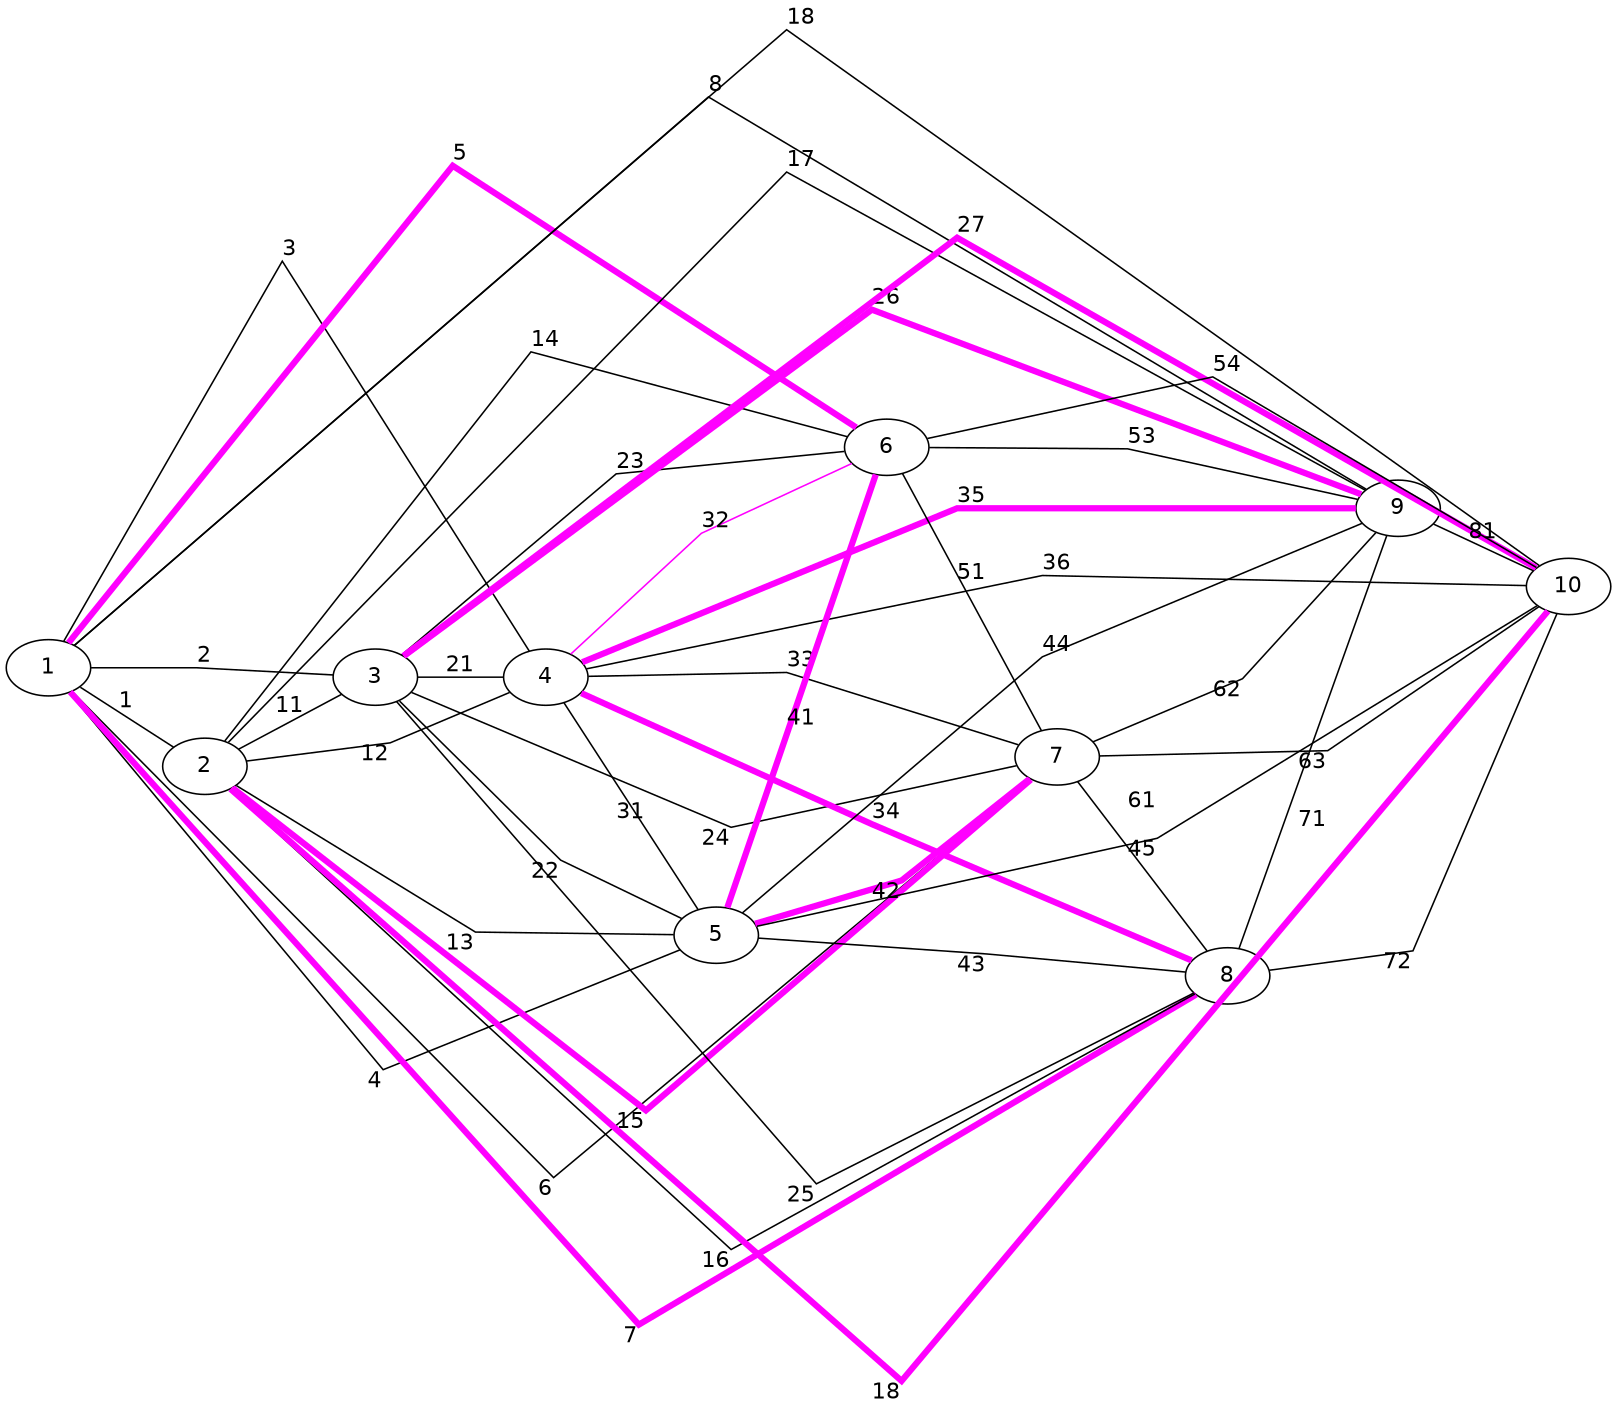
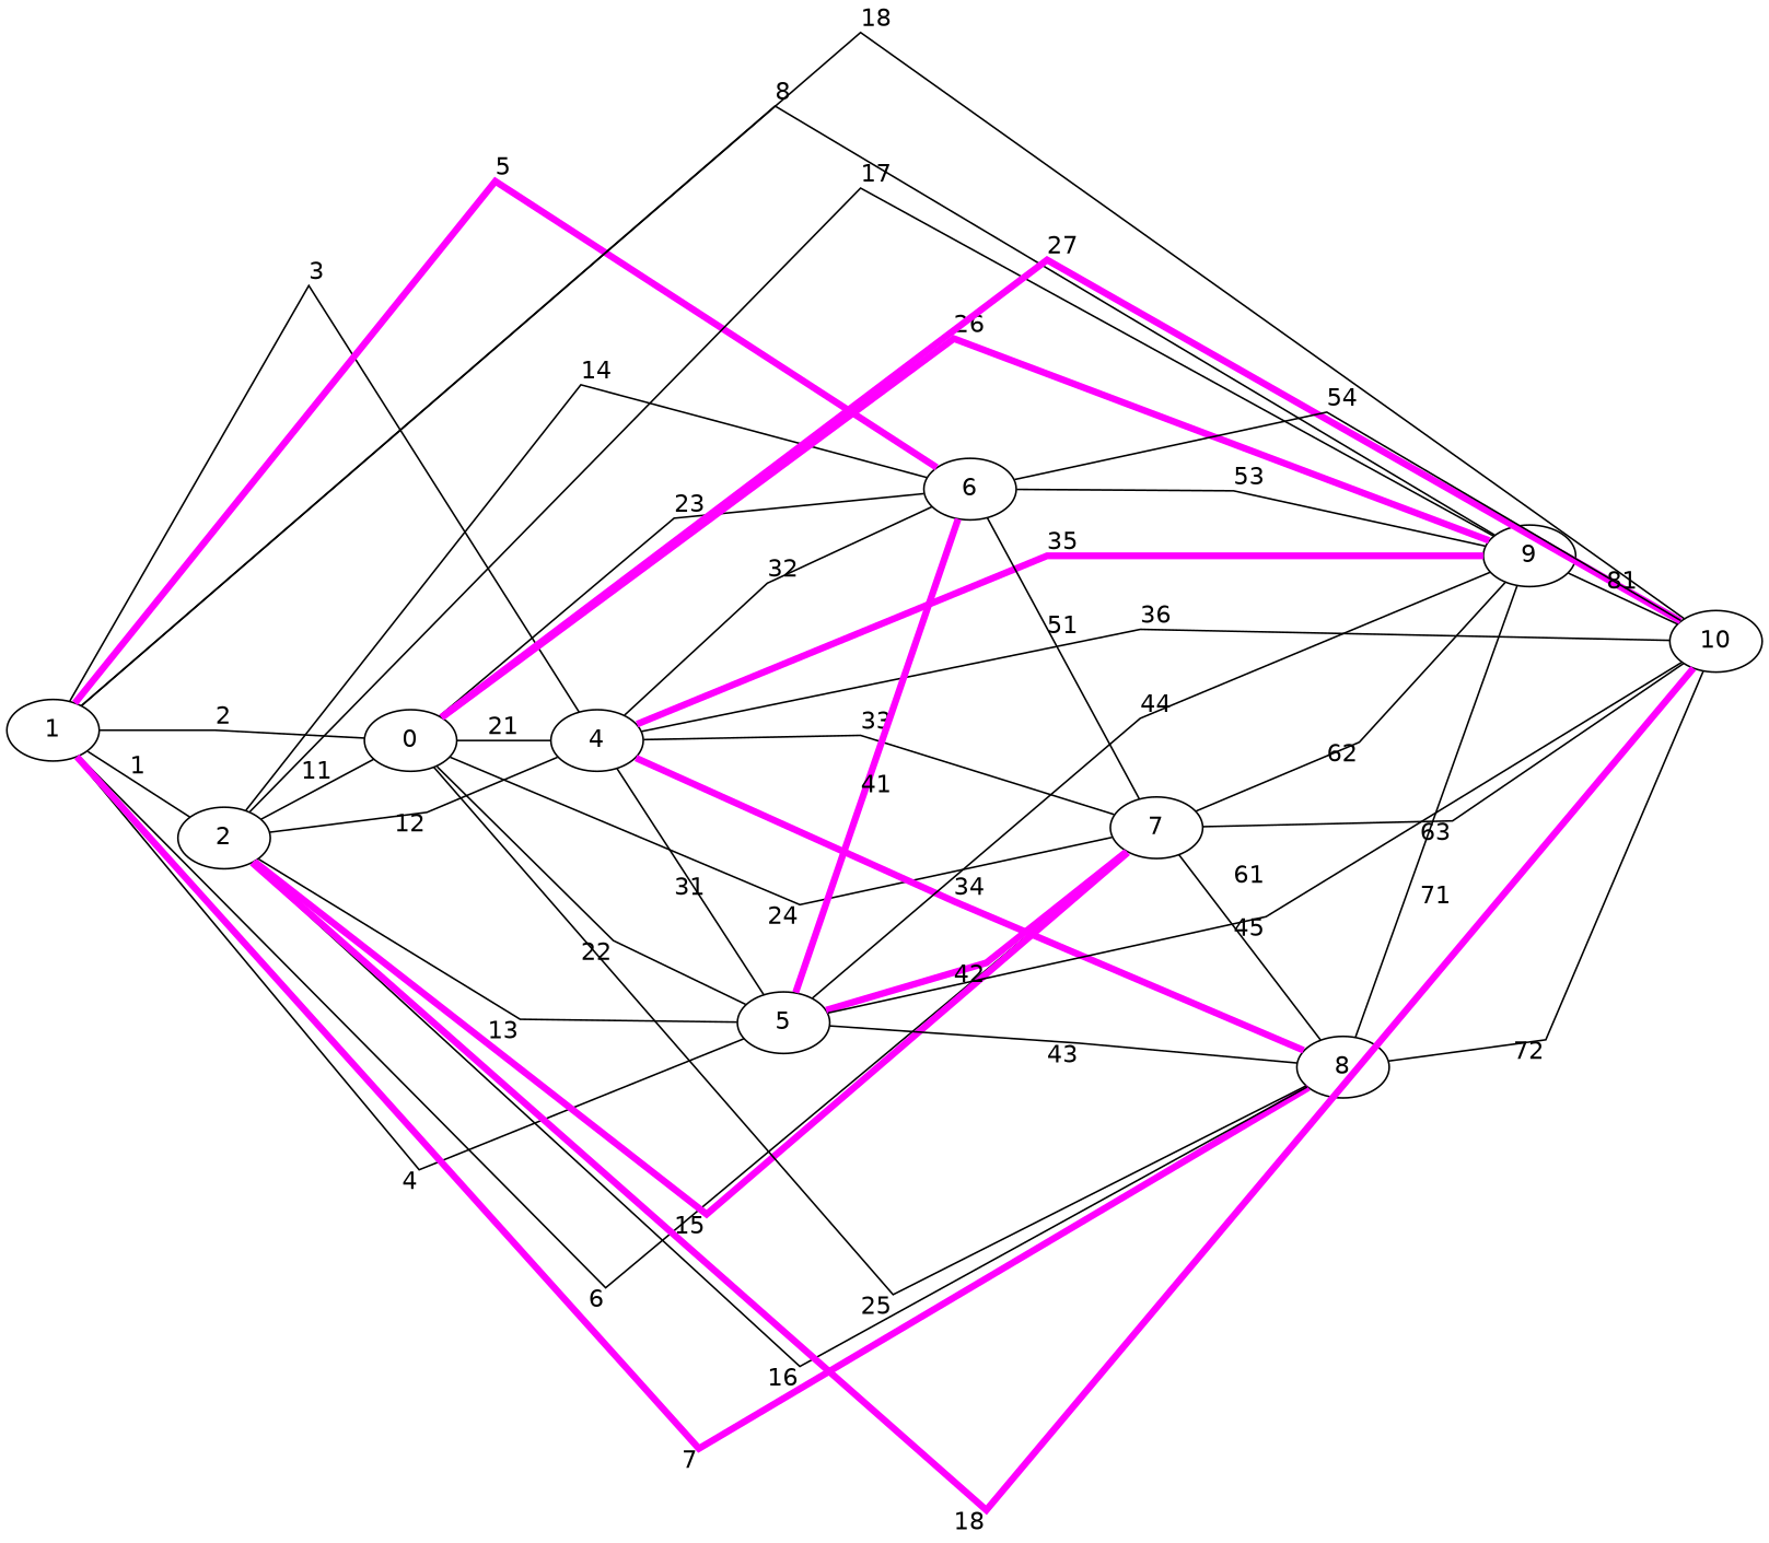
  graph {
    fontname="DejaVu Sans"
    rankdir=LR
    splines=line
    node [fontname="DejaVu Sans"]
    edge [fontname="DejaVu Sans"]
    1
    2
-   3
+   3 [label=0]
    4
    5
    6
    7
    8
    9
    10
    1 -- 2 [label=1]
    1 -- 3 [label=2]
    1 -- 4 [label=3]
    1 -- 5 [label=4]
    1 -- 6 [color=magenta label=5 penwidth=4.0]
    1 -- 7 [label=6]
    1 -- 8 [color=magenta label=7 penwidth=4.0]
    1 -- 9 [label=8]
    1 -- 10 [label=18]
    2 -- 3 [label=11]
    2 -- 4 [label=12]
    2 -- 5 [label=13]
    2 -- 6 [label=14]
    2 -- 7 [color=magenta label=15 penwidth=4.0]
    2 -- 8 [label=16]
    2 -- 9 [label=17]
    2 -- 10 [color=magenta label=18 penwidth=4.0]
    3 -- 4 [label=21]
    3 -- 5 [label=22]
    3 -- 6 [label=23]
    3 -- 7 [label=24]
    3 -- 8 [label=25]
    3 -- 9 [color=magenta label=26 penwidth=4.0]
    3 -- 10 [color=magenta label=27 penwidth=4.0]
    4 -- 5 [label=31]
-   4 -- 6 [label=32 color=magenta]
+   4 -- 6 [label=32]
    4 -- 7 [label=33]
    4 -- 8 [color=magenta label=34 penwidth=4.0]
    4 -- 9 [color=magenta label=35 penwidth=4.0]
    4 -- 10 [label=36]
    5 -- 6 [color=magenta label=41 penwidth=4.0]
    5 -- 7 [color=magenta label=42 penwidth=4.0]
    5 -- 8 [label=43]
    5 -- 9 [label=44]
    5 -- 10 [label=45]
    6 -- 7 [label=51]
    6 -- 9 [label=53]
    6 -- 10 [label=54]
    7 -- 8 [label=61]
    7 -- 9 [label=62]
    7 -- 10 [label=63]
    8 -- 9 [label=71]
    8 -- 10 [label=72]
    9 -- 10 [label=81]
  }
